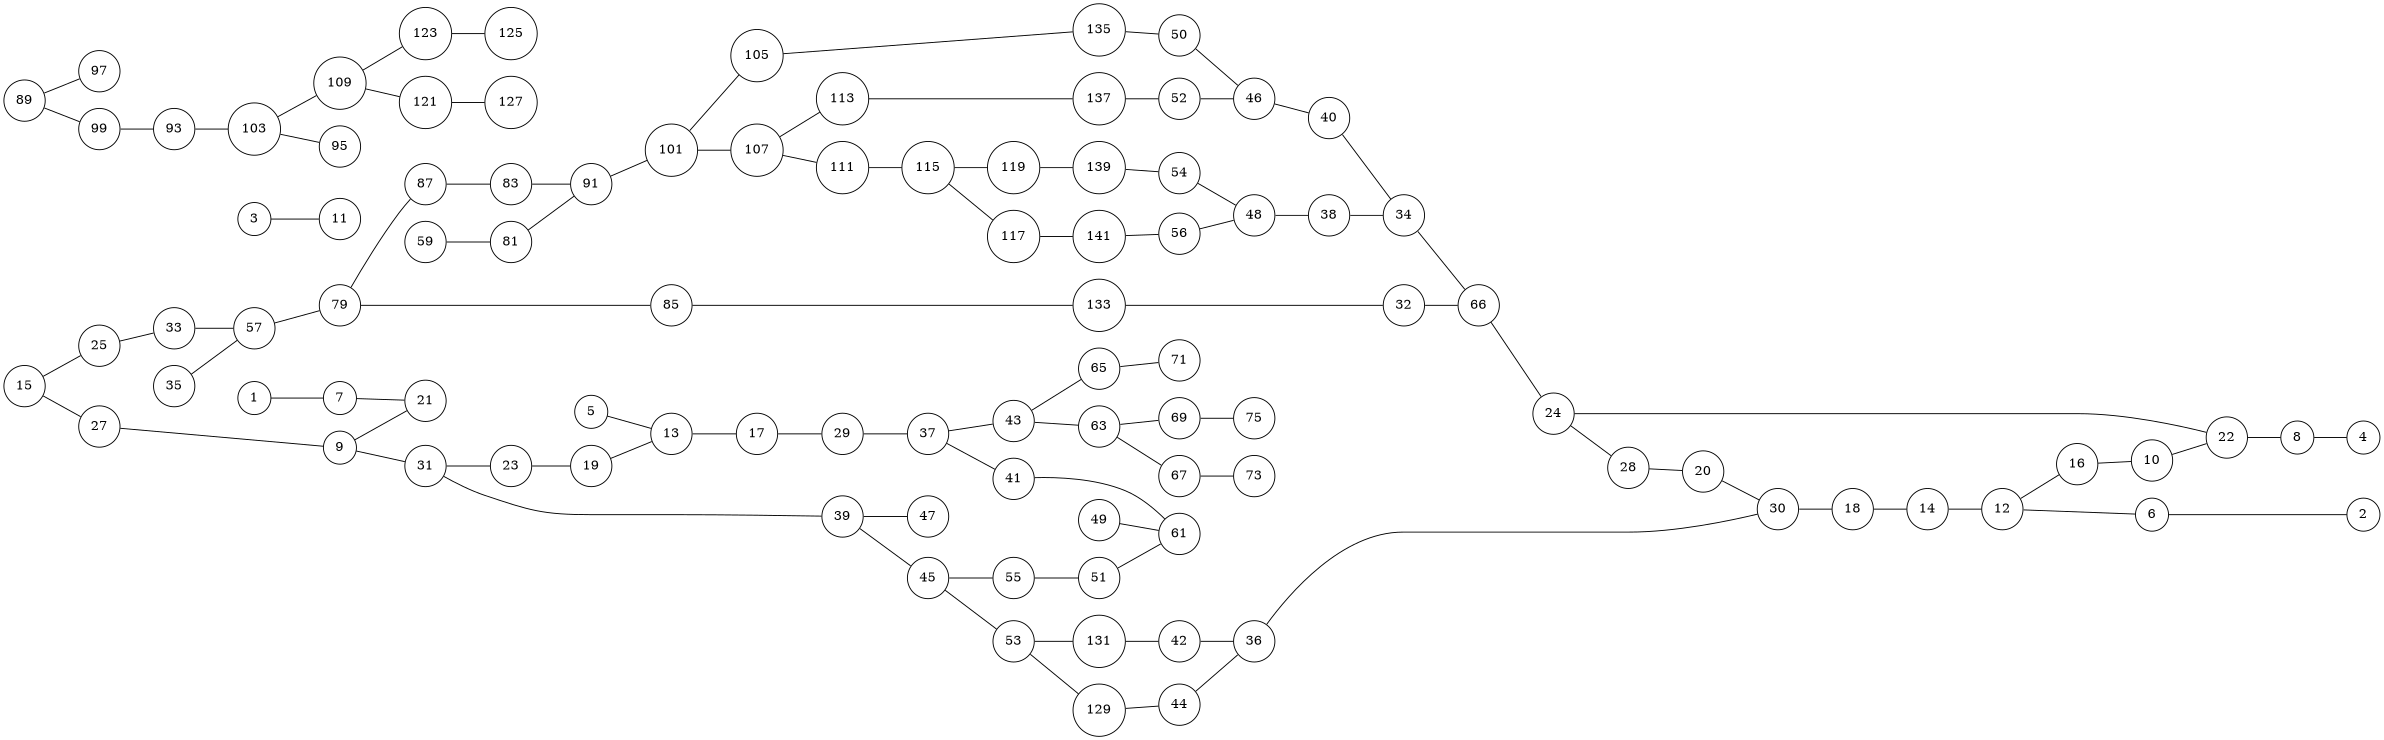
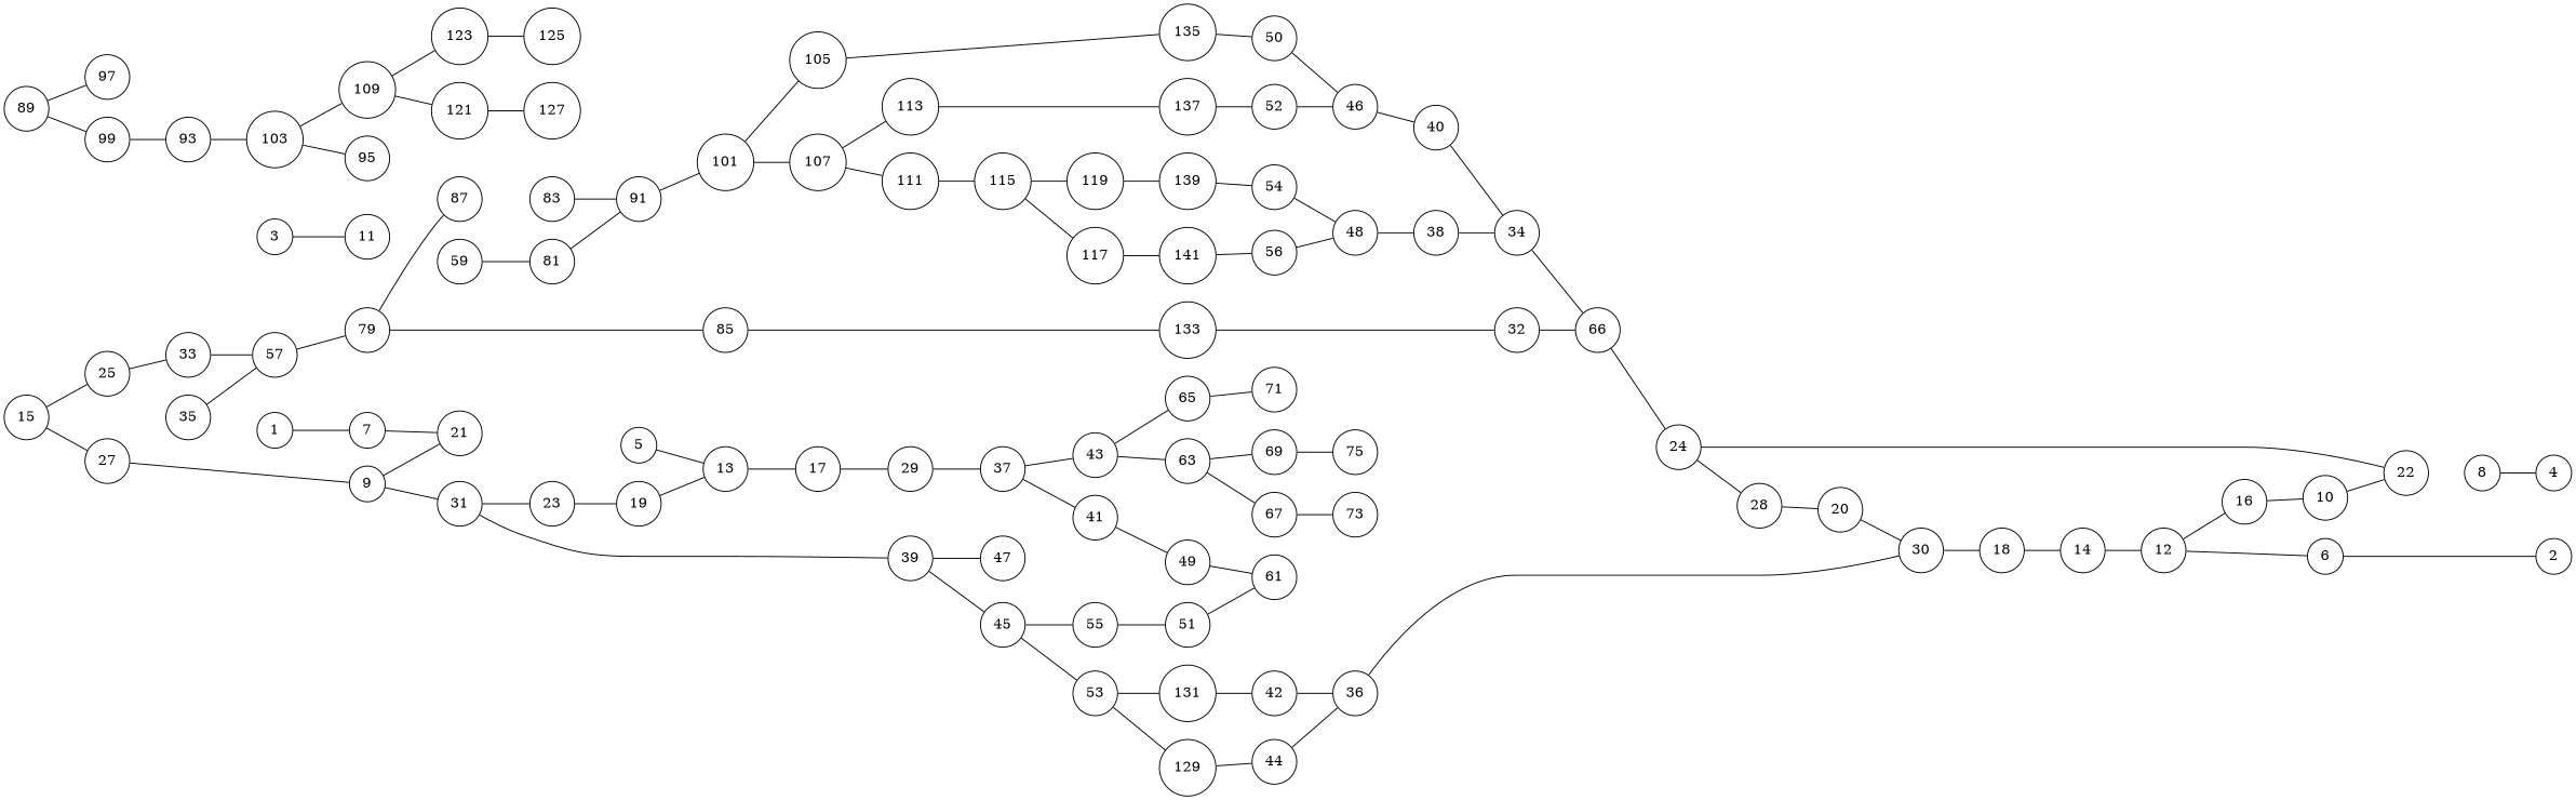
  strict graph {
    rankdir=LR
    node [shape=circle]
    1
    3
    2
    4
    131
    129
    133
    135
    137
    139
    141
    7
    11
    42
    44
    32
    50
    52
    54
    56
    21
    31
    39
    23
    45
    47
    19
    53
    55
    51
    36
    30
    18
    14
    12
    6
    16
    10
    61
    89
    97
    99
    93
    5
    13
    17
    29
    37
    41
    43
    49
    63
    65
    67
    69
    71
    73
    75
    103
    109
    95
    123
    121
    125
    127
    15
    25
    27
    33
    9
    57
    79
    85
    87
    83
    n76 [label=66]
    24
    22
    28
    8
    20
    91
    101
    105
    107
    113
    111
    46
    40
    34
    59
    81
    115
    119
    117
    48
    38
    35
    subgraph sub_1 {
      rank=same
      1
      3
    }
    subgraph sub_2 {
      rank=same
      2
      4
    }
    subgraph sub_3 {
      rank=same
      131
      129
      133
      135
      137
      139
      141
    }
    1 -- 7
    3 -- 11
    131 -- 42
    129 -- 44
    133 -- 32
    135 -- 50
    137 -- 52
    139 -- 54
    141 -- 56
    7 -- 21
    42 -- 36
    44 -- 36
    32 -- n76
    50 -- 46
    52 -- 46
    54 -- 48
    56 -- 48
    31 -- 39
    31 -- 23
    39 -- 45
    39 -- 47
    23 -- 19
    45 -- 53
    45 -- 55
    19 -- 13
    53 -- 131
    53 -- 129
    55 -- 51
    51 -- 61
    36 -- 30
    30 -- 18
    18 -- 14
    14 -- 12
    12 -- 6
    12 -- 16
    6 -- 2
    16 -- 10
    10 -- 22
    89 -- 97
    89 -- 99
    99 -- 93
    93 -- 103
    5 -- 13
    13 -- 17
    17 -- 29
    29 -- 37
    37 -- 41
    37 -- 43
-   41 -- 61
+   41 -- 49
    43 -- 63
    43 -- 65
    49 -- 61
    63 -- 67
    63 -- 69
    65 -- 71
    67 -- 73
    69 -- 75
    103 -- 109
    103 -- 95
    109 -- 123
    109 -- 121
    123 -- 125
    121 -- 127
    15 -- 25
    15 -- 27
    25 -- 33
    27 -- 9
    33 -- 57
    9 -- 21
    9 -- 31
    57 -- 79
    79 -- 85
    79 -- 87
    85 -- 133
-   87 -- 83
    83 -- 91
    n76 -- 24
    24 -- 22
    24 -- 28
-   22 -- 8
    28 -- 20
    8 -- 4
    20 -- 30
    91 -- 101
    101 -- 105
    101 -- 107
    105 -- 135
    107 -- 113
    107 -- 111
    113 -- 137
    111 -- 115
    46 -- 40
    40 -- 34
    34 -- n76
    59 -- 81
    81 -- 91
    115 -- 119
    115 -- 117
    119 -- 139
    117 -- 141
    48 -- 38
    38 -- 34
    35 -- 57
  }
